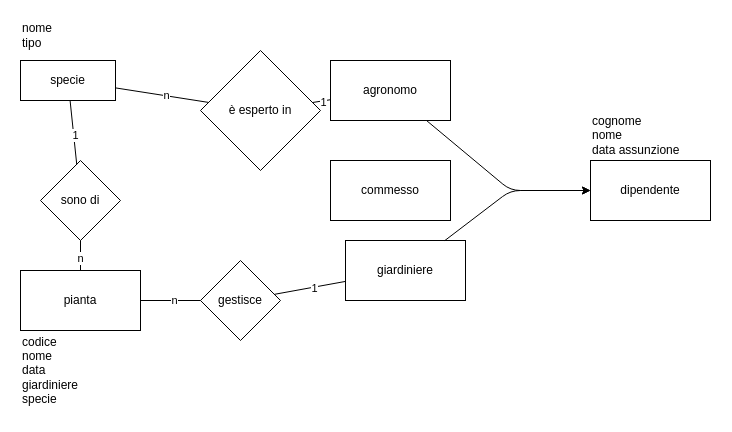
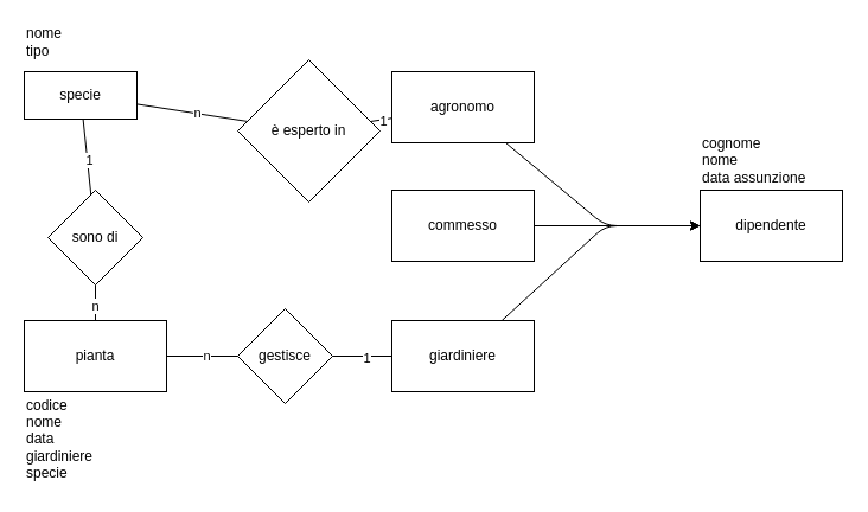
  <mxCell id="0" />
  <mxCell id="1" parent="0" />
  <mxCell id="2" value="dipendente" style="rounded=0;whiteSpace=wrap;html=1;" parent="1" vertex="1"><mxGeometry x="590" y="160" width="120" height="60" as="geometry" /></mxCell>
- <mxCell id="3" value="giardiniere" style="rounded=0;whiteSpace=wrap;html=1;" parent="1" vertex="1"><mxGeometry x="345" y="240" width="120" height="60" as="geometry" /></mxCell>
+ <mxCell id="3" value="giardiniere" style="rounded=0;whiteSpace=wrap;html=1;" parent="1" vertex="1"><mxGeometry x="330" y="270" width="120" height="60" as="geometry" /></mxCell>
  <mxCell id="4" value="commesso" style="rounded=0;whiteSpace=wrap;html=1;" parent="1" vertex="1"><mxGeometry x="330" y="160" width="120" height="60" as="geometry" /></mxCell>
  <mxCell id="5" value="agronomo" style="rounded=0;whiteSpace=wrap;html=1;" parent="1" vertex="1"><mxGeometry x="330" y="60" width="120" height="60" as="geometry" /></mxCell>
  <mxCell id="6" value="pianta" style="rounded=0;whiteSpace=wrap;html=1;" parent="1" vertex="1"><mxGeometry x="20" y="270" width="120" height="60" as="geometry" /></mxCell>
  <mxCell id="7" value="specie" style="rounded=0;whiteSpace=wrap;html=1;" parent="1" vertex="1"><mxGeometry x="20" y="60" width="95" height="40" as="geometry" /></mxCell>
  <mxCell id="8" value="" style="endArrow=classic;html=1;" parent="1" source="5" target="2" edge="1"><mxGeometry width="50" height="50" relative="1" as="geometry"><mxPoint x="190" y="130" as="sourcePoint" /><mxPoint x="240" y="80" as="targetPoint" /><Array as="points"><mxPoint x="510" y="190" /></Array></mxGeometry></mxCell>
+ <mxCell id="9" value="" style="endArrow=classic;html=1;" parent="1" source="4" target="2" edge="1"><mxGeometry width="50" height="50" relative="1" as="geometry"><mxPoint x="436" y="130" as="sourcePoint" /><mxPoint x="600" y="200" as="targetPoint" /><Array as="points" /></mxGeometry></mxCell>
  <mxCell id="10" value="" style="endArrow=classic;html=1;" parent="1" source="3" target="2" edge="1"><mxGeometry width="50" height="50" relative="1" as="geometry"><mxPoint x="446" y="140" as="sourcePoint" /><mxPoint x="610" y="210" as="targetPoint" /><Array as="points"><mxPoint x="510" y="190" /></Array></mxGeometry></mxCell>
  <mxCell id="11" value="gestisce" style="rhombus;whiteSpace=wrap;html=1;" parent="1" vertex="1"><mxGeometry x="200" y="260" width="80" height="80" as="geometry" /></mxCell>
  <mxCell id="12" value="" style="endArrow=none;html=1;" parent="1" source="6" target="11" edge="1"><mxGeometry width="50" height="50" relative="1" as="geometry"><mxPoint x="130" y="400" as="sourcePoint" /><mxPoint x="180" y="350" as="targetPoint" /></mxGeometry></mxCell>
  <mxCell id="13" value="n" style="edgeLabel;html=1;align=center;verticalAlign=middle;resizable=0;points=[];" parent="12" vertex="1" connectable="0"><mxGeometry x="0.09" y="1" relative="1" as="geometry"><mxPoint as="offset" /></mxGeometry></mxCell>
  <mxCell id="14" value="" style="endArrow=none;html=1;" parent="1" source="11" target="3" edge="1"><mxGeometry width="50" height="50" relative="1" as="geometry"><mxPoint x="150" y="310" as="sourcePoint" /><mxPoint x="210" y="310" as="targetPoint" /><Array as="points" /></mxGeometry></mxCell>
  <mxCell id="15" value="1" style="edgeLabel;html=1;align=center;verticalAlign=middle;resizable=0;points=[];" parent="14" vertex="1" connectable="0"><mxGeometry x="0.12" y="-1" relative="1" as="geometry"><mxPoint as="offset" /></mxGeometry></mxCell>
  <mxCell id="16" value="è esperto in" style="rhombus;whiteSpace=wrap;html=1;" parent="1" vertex="1"><mxGeometry x="200" y="50" width="120" height="120" as="geometry" /></mxCell>
  <mxCell id="17" value="" style="endArrow=none;html=1;" parent="1" source="7" target="16" edge="1"><mxGeometry width="50" height="50" relative="1" as="geometry"><mxPoint x="140" y="90" as="sourcePoint" /><mxPoint x="180" y="140" as="targetPoint" /></mxGeometry></mxCell>
  <mxCell id="18" value="n" style="edgeLabel;html=1;align=center;verticalAlign=middle;resizable=0;points=[];" parent="17" vertex="1" connectable="0"><mxGeometry x="0.09" y="1" relative="1" as="geometry"><mxPoint as="offset" /></mxGeometry></mxCell>
  <mxCell id="19" value="" style="endArrow=none;html=1;" parent="1" source="16" target="5" edge="1"><mxGeometry width="50" height="50" relative="1" as="geometry"><mxPoint x="150" y="100" as="sourcePoint" /><mxPoint x="330" y="90" as="targetPoint" /><Array as="points" /></mxGeometry></mxCell>
  <mxCell id="20" value="1" style="edgeLabel;html=1;align=center;verticalAlign=middle;resizable=0;points=[];" parent="19" vertex="1" connectable="0"><mxGeometry x="0.12" y="-1" relative="1" as="geometry"><mxPoint as="offset" /></mxGeometry></mxCell>
  <mxCell id="21" value="cognome&lt;br&gt;nome&lt;br&gt;&lt;div&gt;&lt;span&gt;data assunzione&lt;/span&gt;&lt;/div&gt;" style="text;html=1;align=left;verticalAlign=middle;resizable=0;points=[];autosize=1;" parent="1" vertex="1"><mxGeometry x="590" y="110" width="100" height="50" as="geometry" /></mxCell>
  <mxCell id="22" value="nome&lt;br&gt;tipo" style="text;html=1;align=left;verticalAlign=middle;resizable=0;points=[];autosize=1;" parent="1" vertex="1"><mxGeometry x="20" y="20" width="50" height="30" as="geometry" /></mxCell>
  <mxCell id="23" value="sono di" style="rhombus;whiteSpace=wrap;html=1;" parent="1" vertex="1"><mxGeometry x="40" y="160" width="80" height="80" as="geometry" /></mxCell>
  <mxCell id="24" value="" style="endArrow=none;html=1;" parent="1" source="7" target="23" edge="1"><mxGeometry width="50" height="50" relative="1" as="geometry"><mxPoint x="-15" y="200" as="sourcePoint" /><mxPoint x="25" y="250" as="targetPoint" /></mxGeometry></mxCell>
  <mxCell id="25" value="1" style="edgeLabel;html=1;align=center;verticalAlign=middle;resizable=0;points=[];" parent="24" vertex="1" connectable="0"><mxGeometry x="0.09" y="1" relative="1" as="geometry"><mxPoint as="offset" /></mxGeometry></mxCell>
  <mxCell id="26" value="" style="endArrow=none;html=1;" parent="1" source="23" target="6" edge="1"><mxGeometry width="50" height="50" relative="1" as="geometry"><mxPoint x="-5" y="210" as="sourcePoint" /><mxPoint x="175" y="200" as="targetPoint" /><Array as="points" /></mxGeometry></mxCell>
  <mxCell id="27" value="n" style="edgeLabel;html=1;align=center;verticalAlign=middle;resizable=0;points=[];" parent="26" vertex="1" connectable="0"><mxGeometry x="0.12" y="-1" relative="1" as="geometry"><mxPoint as="offset" /></mxGeometry></mxCell>
  <mxCell id="28" value="codice&lt;br&gt;nome&lt;br&gt;data&lt;br&gt;giardiniere&lt;br&gt;specie" style="text;html=1;align=left;verticalAlign=middle;resizable=0;points=[];autosize=1;" parent="1" vertex="1"><mxGeometry x="20" y="330" width="70" height="80" as="geometry" /></mxCell>
